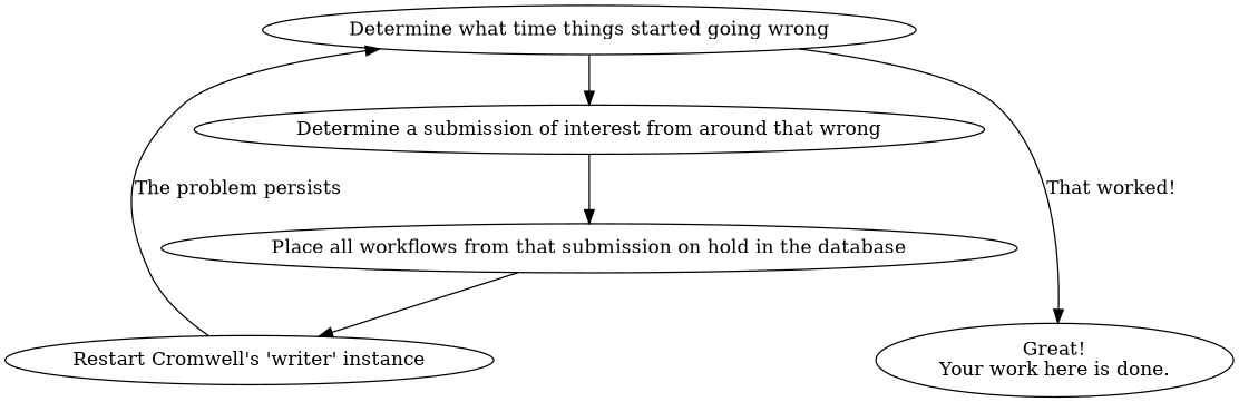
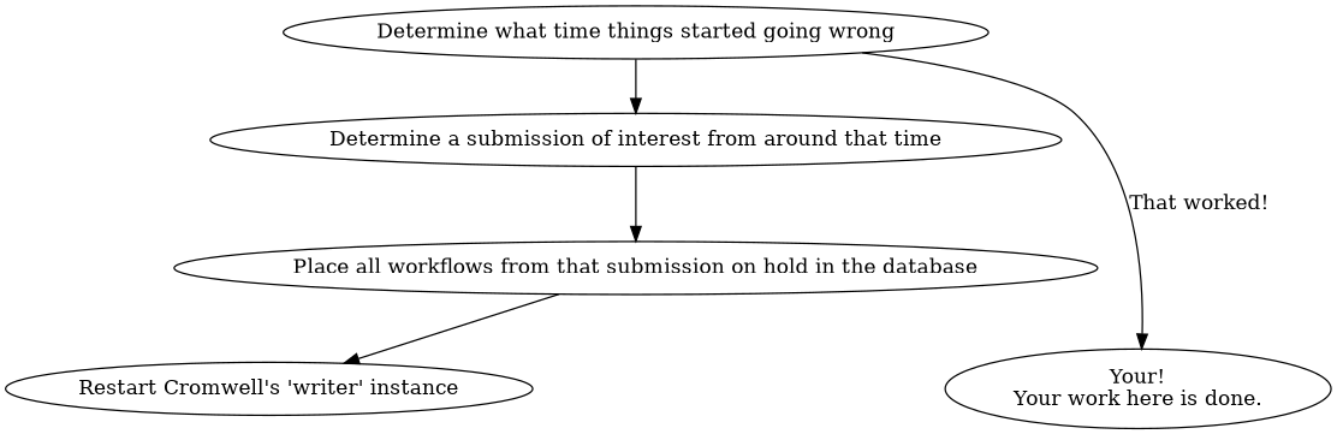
  digraph {
    node [shape=oval]
-   n1 [label="Great!\nYour work here is done."]
+   n1 [label="Your!\nYour work here is done."]
    n2 [label="Restart Cromwell's 'writer' instance"]
    n3 [label="Determine what time things started going wrong"]
-   n4 [label="Determine a submission of interest from around that wrong"]
+   n4 [label="Determine a submission of interest from around that time"]
    n5 [label="Place all workflows from that submission on hold in the database"]
    subgraph sub_1 {
      rank=max
      n1
    }
-   n2 -> n3 [label="The problem persists"]
    n3 -> n1 [label="That worked!"]
    n3 -> n4
    n4 -> n5
    n5 -> n2
  }
